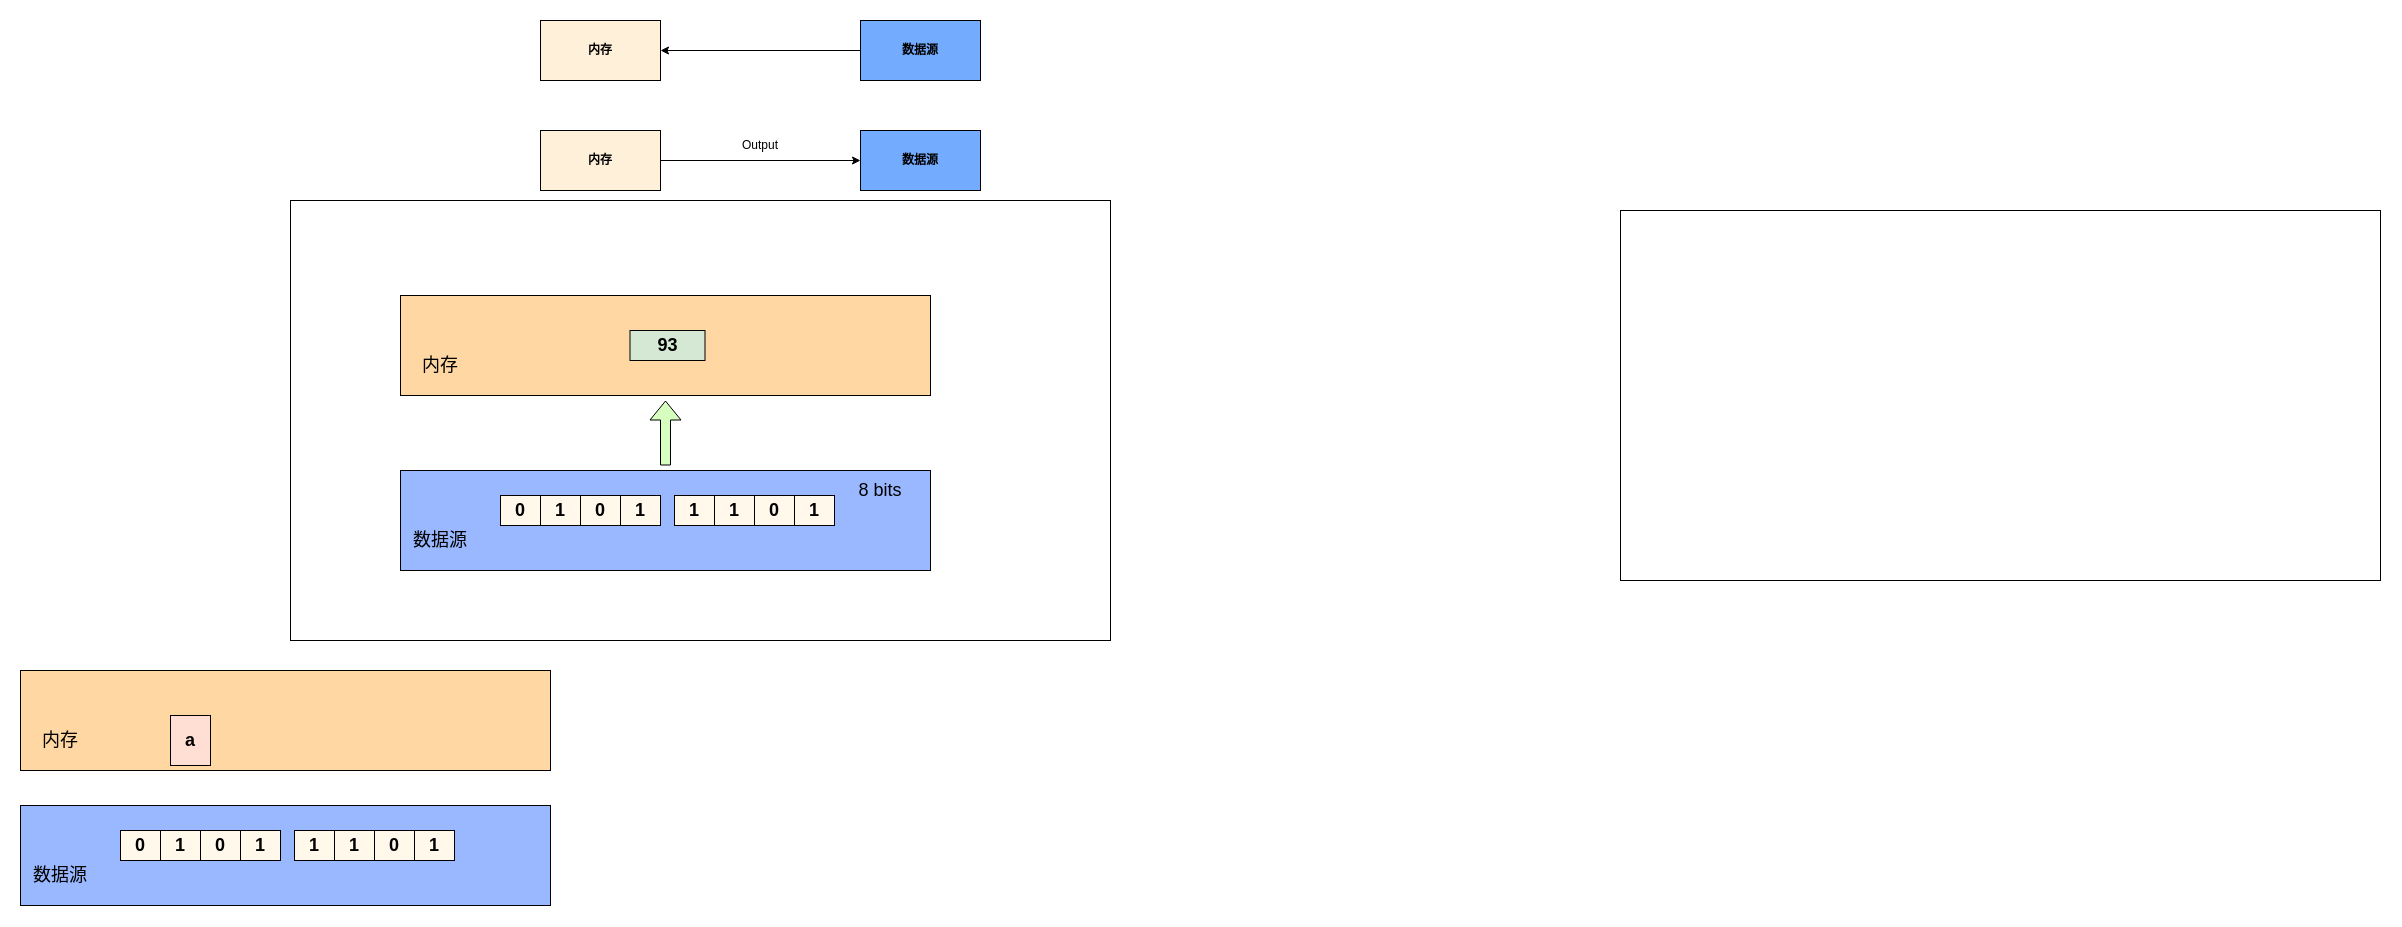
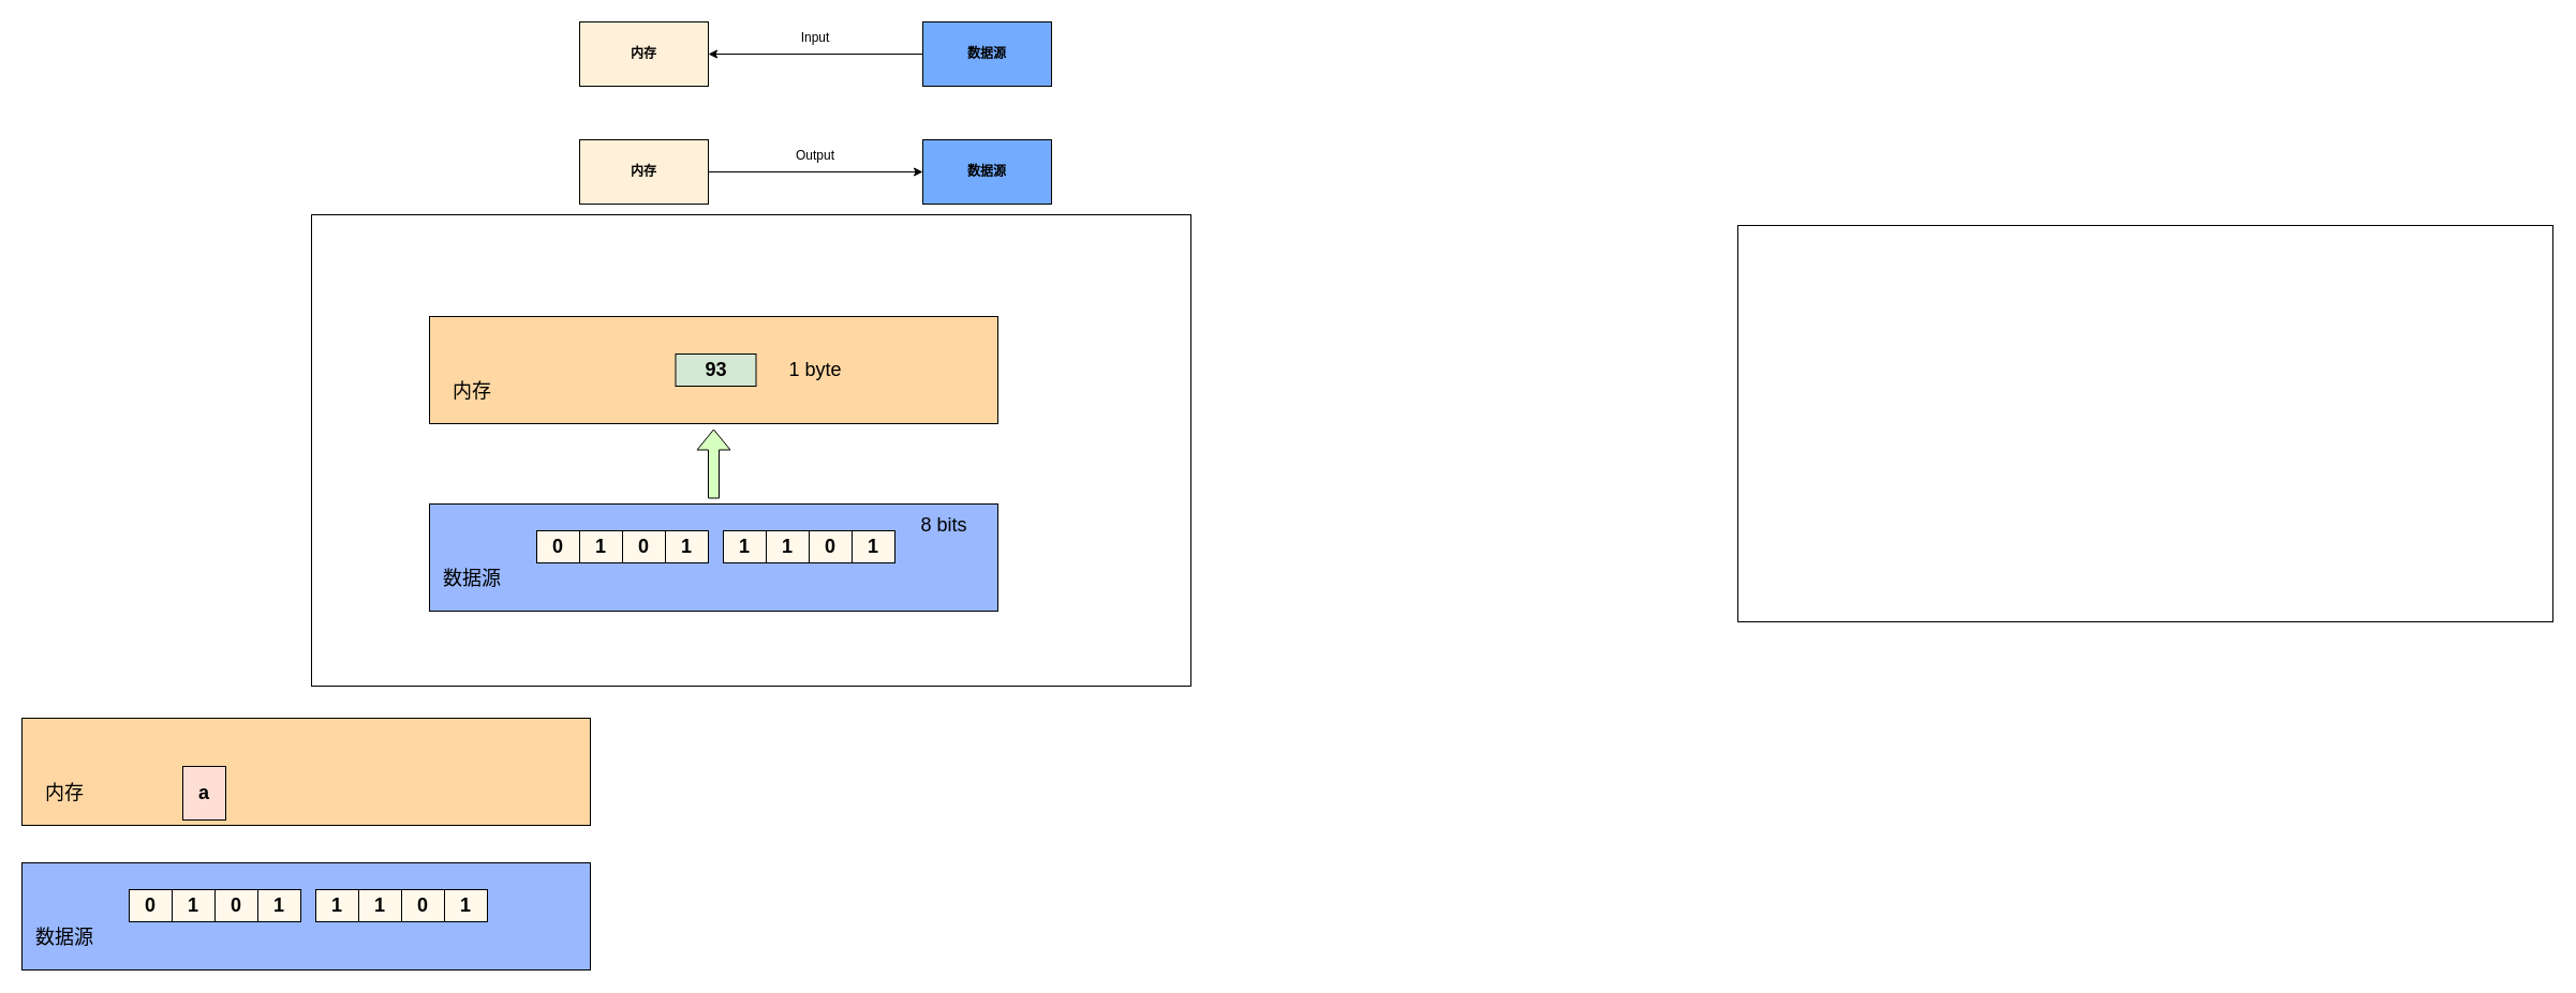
  <mxCell id="0" />
  <mxCell id="1" parent="0" />
  <mxCell id="2" value="" style="rounded=0;whiteSpace=wrap;html=1;fontSize=18;fillColor=#FFFFFF;" vertex="1" parent="1"><mxGeometry x="290" y="200" width="820" height="440" as="geometry" /></mxCell>
  <mxCell id="3" value="" style="rounded=0;whiteSpace=wrap;html=1;fontSize=18;fillColor=#FFFFFF;" vertex="1" parent="1"><mxGeometry x="1620" y="210" width="760" height="370" as="geometry" /></mxCell>
  <mxCell id="4" value="" style="rounded=0;whiteSpace=wrap;html=1;fillColor=#99B8FF;" vertex="1" parent="1"><mxGeometry x="400" y="470" width="530" height="100" as="geometry" /></mxCell>
  <mxCell id="5" value="" style="rounded=0;whiteSpace=wrap;html=1;fillColor=#FFD7A3;" vertex="1" parent="1"><mxGeometry x="400" y="295" width="530" height="100" as="geometry" /></mxCell>
  <mxCell id="6" value="&lt;b&gt;内存&lt;/b&gt;" style="rounded=0;whiteSpace=wrap;html=1;fillColor=#FFF0D9;" vertex="1" parent="1"><mxGeometry x="540" y="20" width="120" height="60" as="geometry" /></mxCell>
  <mxCell id="7" style="edgeStyle=orthogonalEdgeStyle;rounded=0;orthogonalLoop=1;jettySize=auto;html=1;" edge="1" parent="1" source="8" target="6"><mxGeometry relative="1" as="geometry" /></mxCell>
  <mxCell id="8" value="&lt;b&gt;数据源&lt;/b&gt;" style="rounded=0;whiteSpace=wrap;html=1;fillColor=#73ABFF;" vertex="1" parent="1"><mxGeometry x="860" y="20" width="120" height="60" as="geometry" /></mxCell>
  <mxCell id="9" style="edgeStyle=orthogonalEdgeStyle;rounded=0;orthogonalLoop=1;jettySize=auto;html=1;entryX=0;entryY=0.5;entryDx=0;entryDy=0;" edge="1" parent="1" source="10" target="11"><mxGeometry relative="1" as="geometry" /></mxCell>
  <mxCell id="10" value="&lt;b&gt;内存&lt;/b&gt;" style="rounded=0;whiteSpace=wrap;html=1;fillColor=#FFF0D9;" vertex="1" parent="1"><mxGeometry x="540" y="130" width="120" height="60" as="geometry" /></mxCell>
  <mxCell id="11" value="&lt;b&gt;数据源&lt;/b&gt;" style="rounded=0;whiteSpace=wrap;html=1;fillColor=#73ABFF;" vertex="1" parent="1"><mxGeometry x="860" y="130" width="120" height="60" as="geometry" /></mxCell>
+ <mxCell id="12" value="Input" style="text;html=1;strokeColor=none;fillColor=none;align=center;verticalAlign=middle;whiteSpace=wrap;rounded=0;" vertex="1" parent="1"><mxGeometry x="730" y="20" width="60" height="30" as="geometry" /></mxCell>
  <mxCell id="13" value="Output" style="text;html=1;strokeColor=none;fillColor=none;align=center;verticalAlign=middle;whiteSpace=wrap;rounded=0;" vertex="1" parent="1"><mxGeometry x="730" y="130" width="60" height="30" as="geometry" /></mxCell>
  <mxCell id="14" value="&lt;font style=&quot;font-size: 18px&quot;&gt;&lt;b&gt;93&lt;/b&gt;&lt;/font&gt;" style="rounded=0;whiteSpace=wrap;html=1;fillColor=#d5e8d4;" vertex="1" parent="1"><mxGeometry x="629.5" y="330" width="75" height="30" as="geometry" /></mxCell>
  <mxCell id="15" value="&lt;font style=&quot;font-size: 18px&quot;&gt;&lt;b&gt;0&lt;/b&gt;&lt;/font&gt;" style="rounded=0;whiteSpace=wrap;html=1;fillColor=#FFF8EB;" vertex="1" parent="1"><mxGeometry x="500" y="495" width="40" height="30" as="geometry" /></mxCell>
  <mxCell id="16" value="&lt;font style=&quot;font-size: 18px&quot;&gt;&lt;b&gt;1&lt;/b&gt;&lt;/font&gt;" style="rounded=0;whiteSpace=wrap;html=1;fillColor=#FFF8EB;" vertex="1" parent="1"><mxGeometry x="540" y="495" width="40" height="30" as="geometry" /></mxCell>
  <mxCell id="17" value="&lt;font style=&quot;font-size: 18px&quot;&gt;&lt;b&gt;0&lt;/b&gt;&lt;/font&gt;" style="rounded=0;whiteSpace=wrap;html=1;fillColor=#FFF8EB;" vertex="1" parent="1"><mxGeometry x="580" y="495" width="40" height="30" as="geometry" /></mxCell>
  <mxCell id="18" value="&lt;font style=&quot;font-size: 18px&quot;&gt;&lt;b&gt;1&lt;/b&gt;&lt;/font&gt;" style="rounded=0;whiteSpace=wrap;html=1;fillColor=#FFF8EB;" vertex="1" parent="1"><mxGeometry x="620" y="495" width="40" height="30" as="geometry" /></mxCell>
  <mxCell id="19" value="&lt;font style=&quot;font-size: 18px&quot;&gt;&lt;b&gt;1&lt;/b&gt;&lt;/font&gt;" style="rounded=0;whiteSpace=wrap;html=1;fillColor=#FFF8EB;" vertex="1" parent="1"><mxGeometry x="674" y="495" width="40" height="30" as="geometry" /></mxCell>
  <mxCell id="20" value="&lt;font style=&quot;font-size: 18px&quot;&gt;&lt;b&gt;1&lt;/b&gt;&lt;/font&gt;" style="rounded=0;whiteSpace=wrap;html=1;fillColor=#FFF8EB;" vertex="1" parent="1"><mxGeometry x="714" y="495" width="40" height="30" as="geometry" /></mxCell>
  <mxCell id="21" value="&lt;font style=&quot;font-size: 18px&quot;&gt;&lt;b&gt;0&lt;/b&gt;&lt;/font&gt;" style="rounded=0;whiteSpace=wrap;html=1;fillColor=#FFF8EB;" vertex="1" parent="1"><mxGeometry x="754" y="495" width="40" height="30" as="geometry" /></mxCell>
  <mxCell id="22" value="&lt;font style=&quot;font-size: 18px&quot;&gt;&lt;b&gt;1&lt;/b&gt;&lt;/font&gt;" style="rounded=0;whiteSpace=wrap;html=1;fillColor=#FFF8EB;" vertex="1" parent="1"><mxGeometry x="794" y="495" width="40" height="30" as="geometry" /></mxCell>
  <mxCell id="23" value="内存" style="text;html=1;strokeColor=none;fillColor=none;align=center;verticalAlign=middle;whiteSpace=wrap;rounded=0;fontSize=18;" vertex="1" parent="1"><mxGeometry x="410" y="350" width="60" height="30" as="geometry" /></mxCell>
  <mxCell id="24" value="数据源" style="text;html=1;strokeColor=none;fillColor=none;align=center;verticalAlign=middle;whiteSpace=wrap;rounded=0;fontSize=18;" vertex="1" parent="1"><mxGeometry x="410" y="525" width="60" height="30" as="geometry" /></mxCell>
  <mxCell id="25" value="" style="rounded=0;whiteSpace=wrap;html=1;fillColor=#99B8FF;" vertex="1" parent="1"><mxGeometry x="20" y="805" width="530" height="100" as="geometry" /></mxCell>
  <mxCell id="26" value="" style="rounded=0;whiteSpace=wrap;html=1;fillColor=#FFD7A3;" vertex="1" parent="1"><mxGeometry x="20" y="670" width="530" height="100" as="geometry" /></mxCell>
  <mxCell id="27" value="&lt;font style=&quot;font-size: 18px&quot;&gt;&lt;b&gt;a&lt;/b&gt;&lt;/font&gt;" style="rounded=0;whiteSpace=wrap;html=1;fillColor=#FFDFD4;" vertex="1" parent="1"><mxGeometry x="170" y="715" width="40" height="50" as="geometry" /></mxCell>
  <mxCell id="28" value="&lt;font style=&quot;font-size: 18px&quot;&gt;&lt;b&gt;0&lt;/b&gt;&lt;/font&gt;" style="rounded=0;whiteSpace=wrap;html=1;fillColor=#FFF8EB;" vertex="1" parent="1"><mxGeometry x="120" y="830" width="40" height="30" as="geometry" /></mxCell>
  <mxCell id="29" value="&lt;font style=&quot;font-size: 18px&quot;&gt;&lt;b&gt;1&lt;/b&gt;&lt;/font&gt;" style="rounded=0;whiteSpace=wrap;html=1;fillColor=#FFF8EB;" vertex="1" parent="1"><mxGeometry x="160" y="830" width="40" height="30" as="geometry" /></mxCell>
  <mxCell id="30" value="&lt;font style=&quot;font-size: 18px&quot;&gt;&lt;b&gt;0&lt;/b&gt;&lt;/font&gt;" style="rounded=0;whiteSpace=wrap;html=1;fillColor=#FFF8EB;" vertex="1" parent="1"><mxGeometry x="200" y="830" width="40" height="30" as="geometry" /></mxCell>
  <mxCell id="31" value="&lt;font style=&quot;font-size: 18px&quot;&gt;&lt;b&gt;1&lt;/b&gt;&lt;/font&gt;" style="rounded=0;whiteSpace=wrap;html=1;fillColor=#FFF8EB;" vertex="1" parent="1"><mxGeometry x="240" y="830" width="40" height="30" as="geometry" /></mxCell>
  <mxCell id="32" value="&lt;font style=&quot;font-size: 18px&quot;&gt;&lt;b&gt;1&lt;/b&gt;&lt;/font&gt;" style="rounded=0;whiteSpace=wrap;html=1;fillColor=#FFF8EB;" vertex="1" parent="1"><mxGeometry x="294" y="830" width="40" height="30" as="geometry" /></mxCell>
  <mxCell id="33" value="&lt;font style=&quot;font-size: 18px&quot;&gt;&lt;b&gt;1&lt;/b&gt;&lt;/font&gt;" style="rounded=0;whiteSpace=wrap;html=1;fillColor=#FFF8EB;" vertex="1" parent="1"><mxGeometry x="334" y="830" width="40" height="30" as="geometry" /></mxCell>
  <mxCell id="34" value="&lt;font style=&quot;font-size: 18px&quot;&gt;&lt;b&gt;0&lt;/b&gt;&lt;/font&gt;" style="rounded=0;whiteSpace=wrap;html=1;fillColor=#FFF8EB;" vertex="1" parent="1"><mxGeometry x="374" y="830" width="40" height="30" as="geometry" /></mxCell>
  <mxCell id="35" value="&lt;font style=&quot;font-size: 18px&quot;&gt;&lt;b&gt;1&lt;/b&gt;&lt;/font&gt;" style="rounded=0;whiteSpace=wrap;html=1;fillColor=#FFF8EB;" vertex="1" parent="1"><mxGeometry x="414" y="830" width="40" height="30" as="geometry" /></mxCell>
  <mxCell id="36" value="内存" style="text;html=1;strokeColor=none;fillColor=none;align=center;verticalAlign=middle;whiteSpace=wrap;rounded=0;fontSize=18;" vertex="1" parent="1"><mxGeometry x="30" y="725" width="60" height="30" as="geometry" /></mxCell>
  <mxCell id="37" value="数据源" style="text;html=1;strokeColor=none;fillColor=none;align=center;verticalAlign=middle;whiteSpace=wrap;rounded=0;fontSize=18;" vertex="1" parent="1"><mxGeometry x="30" y="860" width="60" height="30" as="geometry" /></mxCell>
  <mxCell id="38" value="" style="shape=flexArrow;endArrow=classic;html=1;rounded=0;fontSize=18;entryX=0.5;entryY=1;entryDx=0;entryDy=0;fillColor=#D7FFBF;" edge="1" parent="1"><mxGeometry width="50" height="50" relative="1" as="geometry"><mxPoint x="665" y="465" as="sourcePoint" /><mxPoint x="665" y="400" as="targetPoint" /></mxGeometry></mxCell>
+ <mxCell id="39" value="1 byte" style="text;html=1;strokeColor=none;fillColor=none;align=center;verticalAlign=middle;whiteSpace=wrap;rounded=0;fontSize=18;" vertex="1" parent="1"><mxGeometry x="730" y="330" width="60" height="30" as="geometry" /></mxCell>
  <mxCell id="40" value="8 bits" style="text;html=1;strokeColor=none;fillColor=none;align=center;verticalAlign=middle;whiteSpace=wrap;rounded=0;fontSize=18;" vertex="1" parent="1"><mxGeometry x="850" y="475" width="60" height="30" as="geometry" /></mxCell>
